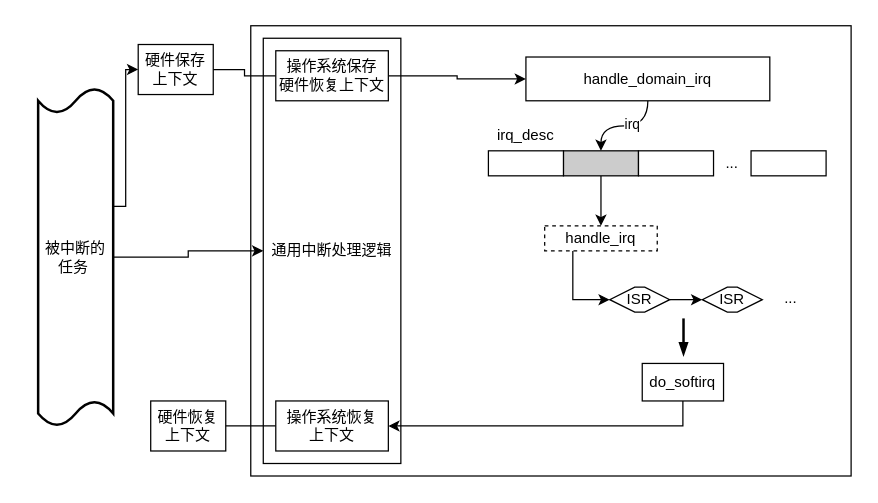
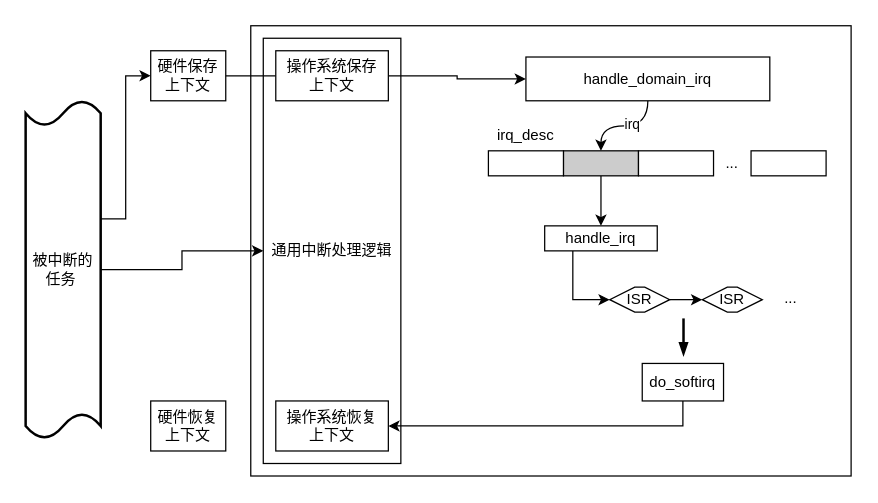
  <mxCell id="0" />
  <mxCell id="1" parent="0" />
  <mxCell id="2" value="" style="rounded=0;whiteSpace=wrap;html=1;" vertex="1" parent="1"><mxGeometry x="200" y="20" width="480" height="360" as="geometry" /></mxCell>
  <mxCell id="3" style="edgeStyle=elbowEdgeStyle;rounded=0;orthogonalLoop=1;jettySize=auto;html=1;exitX=1;exitY=0.35;exitDx=0;exitDy=0;exitPerimeter=0;entryX=0;entryY=0.5;entryDx=0;entryDy=0;" edge="1" parent="1" source="5" target="6"><mxGeometry relative="1" as="geometry" /></mxCell>
  <mxCell id="4" style="edgeStyle=orthogonalEdgeStyle;rounded=0;orthogonalLoop=1;jettySize=auto;html=1;exitX=1;exitY=0.5;exitDx=0;exitDy=0;exitPerimeter=0;" edge="1" parent="1" source="5" target="8"><mxGeometry relative="1" as="geometry" /></mxCell>
- <mxCell id="5" value="被中断的任务&amp;nbsp;" style="shape=tape;whiteSpace=wrap;html=1;strokeWidth=2;size=0.074;" vertex="1" parent="1"><mxGeometry x="30" y="70" width="60" height="270" as="geometry" /></mxCell>
- <mxCell id="6" value="硬件保存上下文" style="rounded=0;whiteSpace=wrap;html=1;" vertex="1" parent="1"><mxGeometry x="110" y="35" width="60" height="40" as="geometry" /></mxCell>
+ <mxCell id="5" value="被中断的任务&amp;nbsp;" style="shape=tape;whiteSpace=wrap;html=1;strokeWidth=2;size=0.074;" vertex="1" parent="1"><mxGeometry x="20" y="80" width="60" height="270" as="geometry" /></mxCell>
+ <mxCell id="6" value="硬件保存上下文" style="rounded=0;whiteSpace=wrap;html=1;" vertex="1" parent="1"><mxGeometry x="120" y="40" width="60" height="40" as="geometry" /></mxCell>
  <mxCell id="7" value="硬件恢复上下文" style="rounded=0;whiteSpace=wrap;html=1;" vertex="1" parent="1"><mxGeometry x="120" y="320" width="60" height="40" as="geometry" /></mxCell>
  <mxCell id="8" value="通用中断处理逻辑" style="rounded=0;whiteSpace=wrap;html=1;" vertex="1" parent="1"><mxGeometry x="210" y="30" width="110" height="340" as="geometry" /></mxCell>
  <mxCell id="9" style="edgeStyle=orthogonalEdgeStyle;rounded=0;orthogonalLoop=1;jettySize=auto;html=1;exitX=1;exitY=0.5;exitDx=0;exitDy=0;entryX=0;entryY=0.5;entryDx=0;entryDy=0;endArrow=none;endFill=0;" edge="1" parent="1" source="6" target="12"><mxGeometry relative="1" as="geometry"><mxPoint x="220" y="60" as="sourcePoint" /></mxGeometry></mxCell>
- <mxCell id="10" style="edgeStyle=orthogonalEdgeStyle;rounded=0;orthogonalLoop=1;jettySize=auto;html=1;exitX=1;exitY=0.5;exitDx=0;exitDy=0;entryX=0;entryY=0.5;entryDx=0;entryDy=0;endArrow=none;endFill=0;" edge="1" parent="1" source="7" target="13"><mxGeometry relative="1" as="geometry"><mxPoint x="220" y="340" as="sourcePoint" /></mxGeometry></mxCell>
  <mxCell id="11" style="edgeStyle=orthogonalEdgeStyle;rounded=0;orthogonalLoop=1;jettySize=auto;html=1;exitX=1;exitY=0.5;exitDx=0;exitDy=0;entryX=0;entryY=0.5;entryDx=0;entryDy=0;" edge="1" parent="1" source="12" target="30"><mxGeometry relative="1" as="geometry" /></mxCell>
- <mxCell id="12" value="操作系统保存&lt;br&gt;硬件恢复上下文" style="rounded=0;whiteSpace=wrap;html=1;" vertex="1" parent="1"><mxGeometry x="220" y="40" width="90" height="40" as="geometry" /></mxCell>
+ <mxCell id="12" value="操作系统保存&lt;br&gt;上下文" style="rounded=0;whiteSpace=wrap;html=1;" vertex="1" parent="1"><mxGeometry x="220" y="40" width="90" height="40" as="geometry" /></mxCell>
  <mxCell id="13" value="操作系统恢复&lt;br&gt;上下文" style="rounded=0;whiteSpace=wrap;html=1;" vertex="1" parent="1"><mxGeometry x="220" y="320" width="90" height="40" as="geometry" /></mxCell>
  <mxCell id="14" style="edgeStyle=orthogonalEdgeStyle;rounded=0;orthogonalLoop=1;jettySize=auto;html=1;exitX=0.5;exitY=1;exitDx=0;exitDy=0;entryX=0.5;entryY=0;entryDx=0;entryDy=0;curved=1;" edge="1" parent="1" source="30" target="17"><mxGeometry relative="1" as="geometry" /></mxCell>
  <mxCell id="15" value="irq" style="edgeLabel;html=1;align=center;verticalAlign=middle;resizable=0;points=[];" vertex="1" connectable="0" parent="14"><mxGeometry x="-0.139" y="-2" relative="1" as="geometry"><mxPoint as="offset" /></mxGeometry></mxCell>
  <mxCell id="16" style="edgeStyle=orthogonalEdgeStyle;rounded=0;orthogonalLoop=1;jettySize=auto;html=1;exitX=0.5;exitY=1;exitDx=0;exitDy=0;entryX=0.5;entryY=0;entryDx=0;entryDy=0;" edge="1" parent="1" source="17" target="23"><mxGeometry relative="1" as="geometry" /></mxCell>
  <mxCell id="17" value="" style="rounded=0;whiteSpace=wrap;html=1;fillColor=#CCCCCC;" vertex="1" parent="1"><mxGeometry x="450" y="120" width="60" height="20" as="geometry" /></mxCell>
  <mxCell id="18" value="" style="rounded=0;whiteSpace=wrap;html=1;" vertex="1" parent="1"><mxGeometry x="390" y="120" width="60" height="20" as="geometry" /></mxCell>
  <mxCell id="19" value="" style="rounded=0;whiteSpace=wrap;html=1;" vertex="1" parent="1"><mxGeometry x="600" y="120" width="60" height="20" as="geometry" /></mxCell>
  <mxCell id="20" value="" style="rounded=0;whiteSpace=wrap;html=1;" vertex="1" parent="1"><mxGeometry x="510" y="120" width="60" height="20" as="geometry" /></mxCell>
  <mxCell id="21" value="irq_desc" style="text;html=1;strokeColor=none;fillColor=none;align=center;verticalAlign=middle;whiteSpace=wrap;rounded=0;" vertex="1" parent="1"><mxGeometry x="390" y="95" width="60" height="25" as="geometry" /></mxCell>
  <mxCell id="22" style="edgeStyle=orthogonalEdgeStyle;rounded=0;orthogonalLoop=1;jettySize=auto;html=1;exitX=0.25;exitY=1;exitDx=0;exitDy=0;entryX=0;entryY=0.5;entryDx=0;entryDy=0;" edge="1" parent="1" source="23" target="27"><mxGeometry relative="1" as="geometry" /></mxCell>
- <mxCell id="23" value="handle_irq" style="rounded=0;whiteSpace=wrap;html=1;dashed=1;" vertex="1" parent="1"><mxGeometry x="435" y="180" width="90" height="20" as="geometry" /></mxCell>
+ <mxCell id="23" value="handle_irq" style="rounded=0;whiteSpace=wrap;html=1;" vertex="1" parent="1"><mxGeometry x="435" y="180" width="90" height="20" as="geometry" /></mxCell>
  <mxCell id="24" value="..." style="rounded=0;whiteSpace=wrap;html=1;opacity=0;" vertex="1" parent="1"><mxGeometry x="570" y="120" width="30" height="20" as="geometry" /></mxCell>
  <mxCell id="25" value="ISR" style="shape=hexagon;perimeter=hexagonPerimeter2;whiteSpace=wrap;html=1;fixedSize=1;" vertex="1" parent="1"><mxGeometry x="561" y="229" width="48" height="20" as="geometry" /></mxCell>
  <mxCell id="26" style="edgeStyle=orthogonalEdgeStyle;rounded=0;orthogonalLoop=1;jettySize=auto;html=1;exitX=1;exitY=0.5;exitDx=0;exitDy=0;entryX=0;entryY=0.5;entryDx=0;entryDy=0;" edge="1" parent="1" source="27" target="25"><mxGeometry relative="1" as="geometry" /></mxCell>
  <mxCell id="27" value="ISR" style="shape=hexagon;perimeter=hexagonPerimeter2;whiteSpace=wrap;html=1;fixedSize=1;" vertex="1" parent="1"><mxGeometry x="487" y="229" width="48" height="20" as="geometry" /></mxCell>
  <mxCell id="28" style="edgeStyle=orthogonalEdgeStyle;rounded=0;orthogonalLoop=1;jettySize=auto;html=1;exitX=0.5;exitY=1;exitDx=0;exitDy=0;entryX=1;entryY=0.5;entryDx=0;entryDy=0;" edge="1" parent="1" source="29" target="13"><mxGeometry relative="1" as="geometry" /></mxCell>
  <mxCell id="29" value="do_softirq" style="rounded=0;whiteSpace=wrap;html=1;" vertex="1" parent="1"><mxGeometry x="513" y="290" width="65" height="30" as="geometry" /></mxCell>
  <mxCell id="30" value="handle_domain_irq" style="rounded=0;whiteSpace=wrap;html=1;" vertex="1" parent="1"><mxGeometry x="420" y="45" width="195" height="35" as="geometry" /></mxCell>
  <mxCell id="31" value="..." style="rounded=0;whiteSpace=wrap;html=1;opacity=0;" vertex="1" parent="1"><mxGeometry x="617" y="228" width="30" height="20" as="geometry" /></mxCell>
  <mxCell id="32" value="" style="endArrow=blockThin;html=1;rounded=0;strokeWidth=2;endFill=1;" edge="1" parent="1"><mxGeometry width="50" height="50" relative="1" as="geometry"><mxPoint x="546" y="254" as="sourcePoint" /><mxPoint x="546" y="284" as="targetPoint" /></mxGeometry></mxCell>
